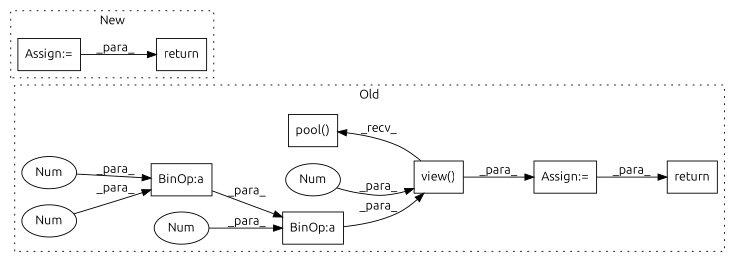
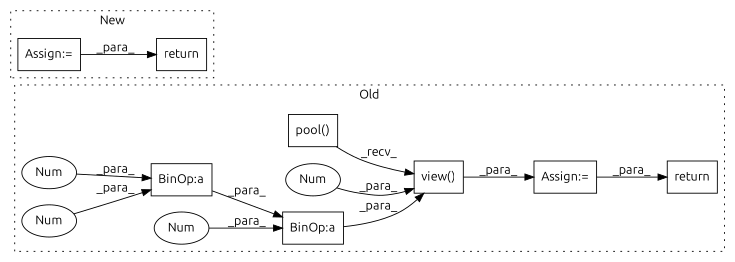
  digraph {
    rankdir=LR
    fontname=Ubuntu
    node [a=76 l=3 s=550 shape=box fontname=Ubuntu]
    edge [fontname=Ubuntu]
    n1 [a=75 l="10,1" label="pool()" s="447,478"]
    n2 [a=75 l="7,1" label="view()" s="537,554"]
    n3 [l=2 label=Num s=544 shape=ellipse]
    n4 [a=68 label="Assign:=" s=534]
    n5 [a=93 l=7 label=return s=652]
    n6 [a=82 label="BinOp:a"]
    n7 [a=82 l=1 label="BinOp:a"]
    n8 [l=1 label=Num s=551 shape=ellipse]
    n9 [l=2 label=Num s=548 shape=ellipse]
    n10 [l=1 label=Num s=553 shape=ellipse]
    n11 [a=93 l=7 label=return s=688]
    n12 [a=68 label="Assign:=" s=443]
    subgraph cluster_1 {
      label=Old
      style=dotted
      n1
      n2
      n3
      n4
      n5
      n6
      n7
      n8
      n9
      n10
    }
    subgraph cluster_2 {
      label=New
      style=dotted
      n11
      n12
    }
-   n2 -> n1 [label=_recv_]
+   n1 -> n2 [label=_recv_]
    n2 -> n4 [label=_para_]
    n3 -> n2 [label=_para_]
    n4 -> n5 [label=_para_]
    n6 -> n2 [label=_para_]
    n7 -> n6 [label=_para_]
    n8 -> n7 [label=_para_]
    n9 -> n7 [label=_para_]
    n10 -> n6 [label=_para_]
    n12 -> n11 [label=_para_]
  }
